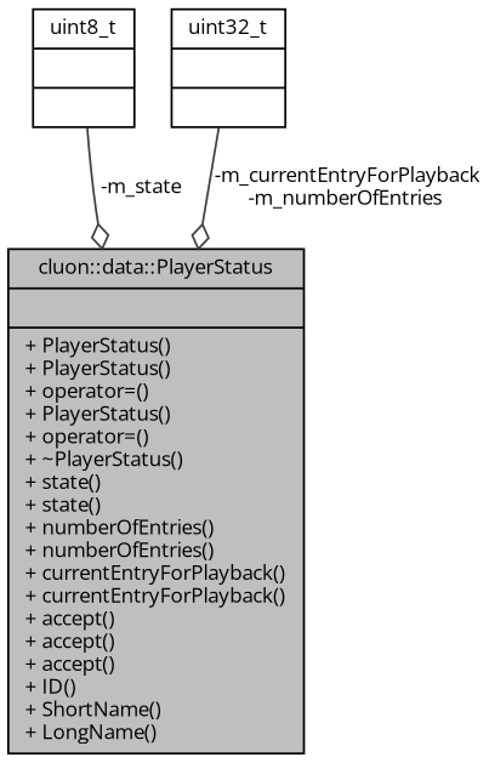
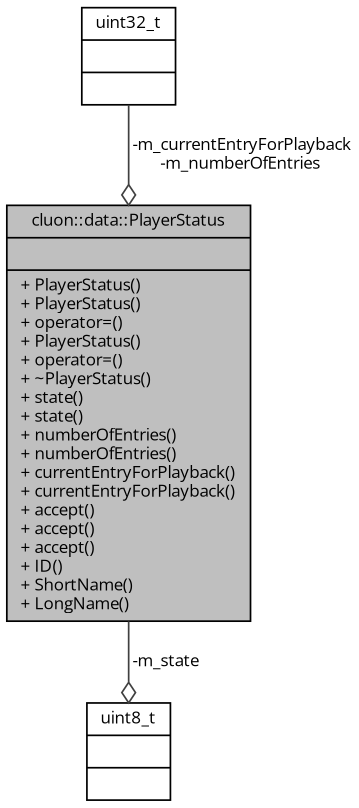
  digraph {
    fontname="Open Sans"
    node [color=black fillcolor=white fontname="Open Sans" fontsize=10 shape=record style=filled]
    edge [arrowhead=odiamond color=grey25 fontname="Open Sans" fontsize=10 labelfontname=Helvetica labelfontsize=10 style=solid]
    n1 [fillcolor=grey75 fontcolor=black height=0.2 label="{cluon::data::PlayerStatus\n||+ PlayerStatus()\l+ PlayerStatus()\l+ operator=()\l+ PlayerStatus()\l+ operator=()\l+ ~PlayerStatus()\l+ state()\l+ state()\l+ numberOfEntries()\l+ numberOfEntries()\l+ currentEntryForPlayback()\l+ currentEntryForPlayback()\l+ accept()\l+ accept()\l+ accept()\l+ ID()\l+ ShortName()\l+ LongName()\l}" width=0.4]
    n2 [height=0.2 label="{uint8_t\n||}" width=0.4]
    n3 [height=0.2 label="{uint32_t\n||}" width=0.4]
-   n2 -> n1 [label=" -m_state"]
+   n1 -> n2 [label=" -m_state"]
    n3 -> n1 [label=" -m_currentEntryForPlayback\n-m_numberOfEntries"]
  }
